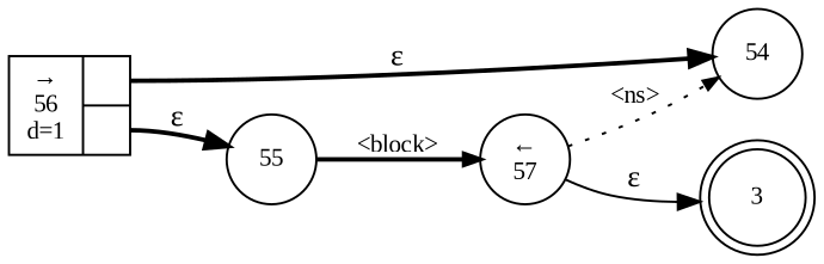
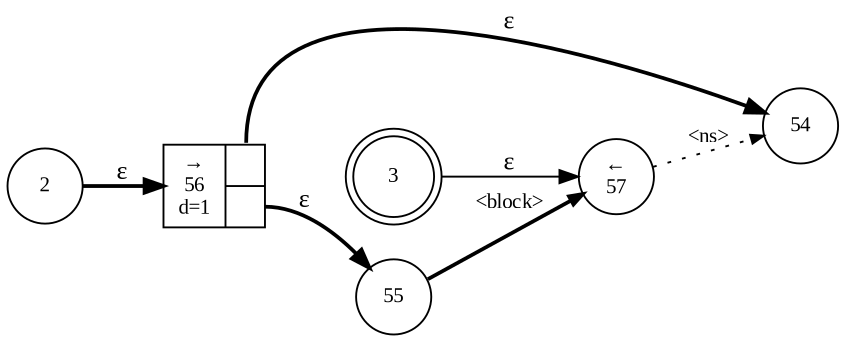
  digraph {
    fontname="Liberation Serif"
    rankdir=LR
    node [fixedsize=true fontname="Liberation Serif" fontsize=11 shape=circle peripheries=1]
    edge [fontname="Liberation Serif" style=bold]
    n1 [label=3 shape=doublecircle width=.6 peripheries=""]
+   n2 [label=2 width=.55]
    n3 [fixedsize=false label="{&rarr;\n56\nd=1|{<p0>|<p1>}}" shape=record]
    n4 [label=54 width=.55]
    n5 [label=55 width=.55]
    n6 [label="&larr;\n57" width=.55]
+   n2 -> n3 [label="&epsilon;"]
    n3 -> n4 [label="&epsilon;" tailport=p0]
    n3 -> n5 [label="&epsilon;" tailport=p1]
    n5 -> n6 [arrowhead=normal arrowsize=.7 fontsize=11 label="<block>"]
-   n6 -> n1 [label="&epsilon;" style=solid]
+   n1 -> n6 [label="&epsilon;" style=solid]
    n6 -> n4 [arrowhead=normal arrowsize=.7 fontsize=11 label="<ns>" style=dotted]
  }
